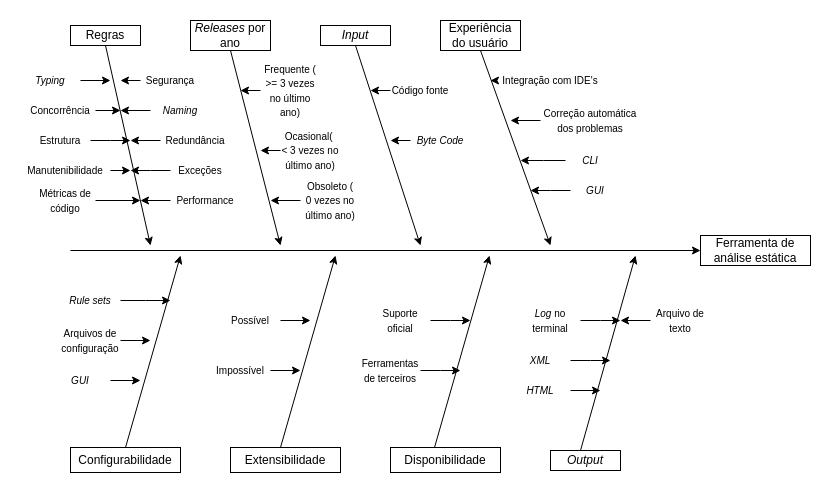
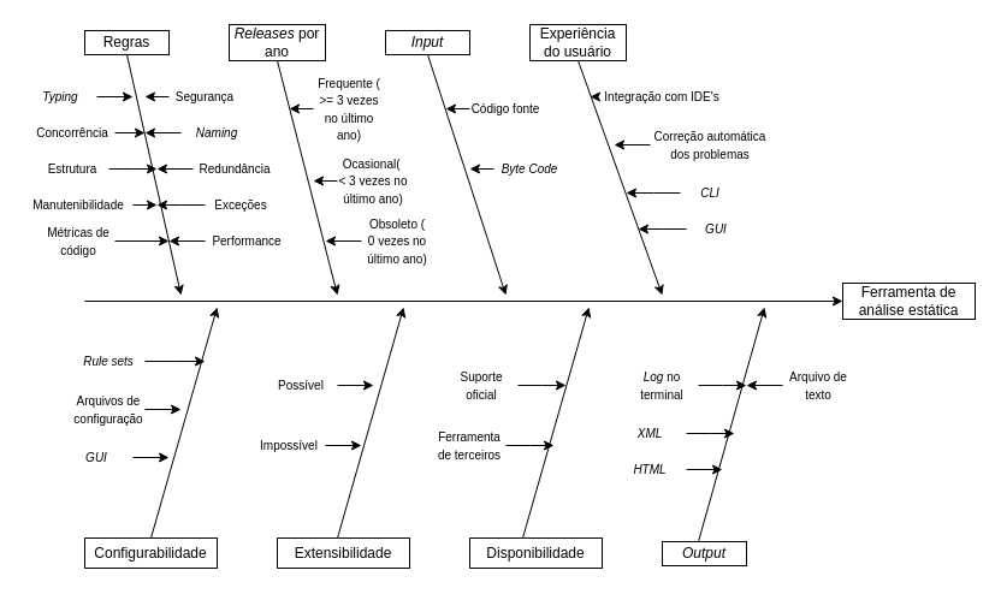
  <mxCell id="0" />
  <mxCell id="1" parent="0" />
  <mxCell id="2" value="Ferramenta de análise estática" style="rounded=0;whiteSpace=wrap;html=1;" parent="1" vertex="1"><mxGeometry x="700" y="235" width="110" height="30" as="geometry" /></mxCell>
  <mxCell id="3" value="" style="endArrow=classic;html=1;rounded=0;entryX=0;entryY=0.5;entryDx=0;entryDy=0;" parent="1" target="2" edge="1"><mxGeometry width="50" height="50" relative="1" as="geometry"><mxPoint x="70" y="250" as="sourcePoint" /><mxPoint x="460" y="245" as="targetPoint" /></mxGeometry></mxCell>
  <mxCell id="4" value="Regras" style="rounded=0;whiteSpace=wrap;html=1;" parent="1" vertex="1"><mxGeometry x="70" y="25" width="70" height="20" as="geometry" /></mxCell>
  <mxCell id="5" value="&lt;i&gt;Releases&lt;/i&gt;&amp;nbsp;por ano" style="rounded=0;whiteSpace=wrap;html=1;" parent="1" vertex="1"><mxGeometry x="190" y="20" width="80" height="30" as="geometry" /></mxCell>
  <mxCell id="6" value="&lt;i&gt;Input&lt;/i&gt;" style="rounded=0;whiteSpace=wrap;html=1;" parent="1" vertex="1"><mxGeometry x="320" y="25" width="70" height="20" as="geometry" /></mxCell>
  <mxCell id="7" value="Configurabilidade" style="rounded=0;whiteSpace=wrap;html=1;" parent="1" vertex="1"><mxGeometry x="70" y="447" width="110" height="25" as="geometry" /></mxCell>
  <mxCell id="8" value="Extensibilidade" style="rounded=0;whiteSpace=wrap;html=1;" parent="1" vertex="1"><mxGeometry x="230" y="447" width="110" height="25" as="geometry" /></mxCell>
  <mxCell id="9" value="Disponibilidade" style="rounded=0;whiteSpace=wrap;html=1;" parent="1" vertex="1"><mxGeometry x="390" y="447" width="110" height="25" as="geometry" /></mxCell>
  <mxCell id="10" value="Experiência do usuário" style="rounded=0;whiteSpace=wrap;html=1;" parent="1" vertex="1"><mxGeometry x="440" y="20" width="80" height="30" as="geometry" /></mxCell>
  <mxCell id="11" value="&lt;i&gt;Output&lt;/i&gt;" style="rounded=0;whiteSpace=wrap;html=1;" parent="1" vertex="1"><mxGeometry x="550" y="450" width="70" height="20" as="geometry" /></mxCell>
  <mxCell id="12" value="" style="endArrow=classic;html=1;rounded=0;exitX=0.5;exitY=1;exitDx=0;exitDy=0;" parent="1" source="4" edge="1"><mxGeometry width="50" height="50" relative="1" as="geometry"><mxPoint x="410" y="295" as="sourcePoint" /><mxPoint x="150" y="245" as="targetPoint" /></mxGeometry></mxCell>
  <mxCell id="13" value="" style="endArrow=classic;html=1;rounded=0;exitX=0.5;exitY=1;exitDx=0;exitDy=0;" parent="1" source="5" edge="1"><mxGeometry width="50" height="50" relative="1" as="geometry"><mxPoint x="410" y="295" as="sourcePoint" /><mxPoint x="280" y="245" as="targetPoint" /></mxGeometry></mxCell>
  <mxCell id="14" value="" style="endArrow=classic;html=1;rounded=0;exitX=0.5;exitY=1;exitDx=0;exitDy=0;" parent="1" source="6" edge="1"><mxGeometry width="50" height="50" relative="1" as="geometry"><mxPoint x="410" y="295" as="sourcePoint" /><mxPoint x="420" y="245" as="targetPoint" /></mxGeometry></mxCell>
  <mxCell id="15" value="" style="endArrow=classic;html=1;rounded=0;exitX=0.5;exitY=1;exitDx=0;exitDy=0;" parent="1" source="10" edge="1"><mxGeometry width="50" height="50" relative="1" as="geometry"><mxPoint x="410" y="295" as="sourcePoint" /><mxPoint x="550" y="245" as="targetPoint" /></mxGeometry></mxCell>
  <mxCell id="16" value="" style="endArrow=classic;html=1;rounded=0;exitX=0.5;exitY=0;exitDx=0;exitDy=0;" parent="1" source="7" edge="1"><mxGeometry width="50" height="50" relative="1" as="geometry"><mxPoint x="410" y="295" as="sourcePoint" /><mxPoint x="180" y="255" as="targetPoint" /></mxGeometry></mxCell>
  <mxCell id="17" value="" style="endArrow=classic;html=1;rounded=0;exitX=0.5;exitY=0;exitDx=0;exitDy=0;" parent="1" edge="1"><mxGeometry width="50" height="50" relative="1" as="geometry"><mxPoint x="280" y="447" as="sourcePoint" /><mxPoint x="335" y="255" as="targetPoint" /></mxGeometry></mxCell>
  <mxCell id="18" value="" style="endArrow=classic;html=1;rounded=0;exitX=0.5;exitY=0;exitDx=0;exitDy=0;" parent="1" edge="1"><mxGeometry width="50" height="50" relative="1" as="geometry"><mxPoint x="434" y="447" as="sourcePoint" /><mxPoint x="489" y="255" as="targetPoint" /></mxGeometry></mxCell>
  <mxCell id="19" value="" style="endArrow=classic;html=1;rounded=0;exitX=0.5;exitY=0;exitDx=0;exitDy=0;" parent="1" edge="1"><mxGeometry width="50" height="50" relative="1" as="geometry"><mxPoint x="580" y="450" as="sourcePoint" /><mxPoint x="635" y="255" as="targetPoint" /></mxGeometry></mxCell>
  <mxCell id="20" style="edgeStyle=orthogonalEdgeStyle;rounded=0;orthogonalLoop=1;jettySize=auto;html=1;exitX=0;exitY=0.5;exitDx=0;exitDy=0;" parent="1" source="21" edge="1"><mxGeometry relative="1" as="geometry"><mxPoint x="120" y="80" as="targetPoint" /></mxGeometry></mxCell>
  <mxCell id="21" value="&lt;font style=&quot;font-size: 10px;&quot;&gt;Segurança&lt;/font&gt;" style="text;html=1;strokeColor=none;fillColor=none;align=center;verticalAlign=middle;whiteSpace=wrap;rounded=0;" parent="1" vertex="1"><mxGeometry x="140" y="65" width="60" height="30" as="geometry" /></mxCell>
  <mxCell id="22" style="edgeStyle=orthogonalEdgeStyle;rounded=0;orthogonalLoop=1;jettySize=auto;html=1;exitX=1;exitY=0.5;exitDx=0;exitDy=0;" parent="1" source="23" edge="1"><mxGeometry relative="1" as="geometry"><mxPoint x="110" y="80" as="targetPoint" /></mxGeometry></mxCell>
  <mxCell id="23" value="&lt;font style=&quot;font-size: 10px;&quot;&gt;&lt;i&gt;Typing&lt;/i&gt;&lt;/font&gt;" style="text;html=1;strokeColor=none;fillColor=none;align=center;verticalAlign=middle;whiteSpace=wrap;rounded=0;" parent="1" vertex="1"><mxGeometry y="65" width="60" height="30" as="geometry" x="20" /></mxCell>
  <mxCell id="24" style="edgeStyle=orthogonalEdgeStyle;rounded=0;orthogonalLoop=1;jettySize=auto;html=1;exitX=0;exitY=0.5;exitDx=0;exitDy=0;" parent="1" source="25" edge="1"><mxGeometry relative="1" as="geometry"><mxPoint x="120" y="110" as="targetPoint" /></mxGeometry></mxCell>
  <mxCell id="25" value="&lt;font style=&quot;font-size: 10px;&quot;&gt;&lt;i&gt;Naming&lt;/i&gt;&lt;/font&gt;" style="text;html=1;strokeColor=none;fillColor=none;align=center;verticalAlign=middle;whiteSpace=wrap;rounded=0;" parent="1" vertex="1"><mxGeometry x="150" y="95" width="60" height="30" as="geometry" /></mxCell>
  <mxCell id="26" style="edgeStyle=orthogonalEdgeStyle;rounded=0;orthogonalLoop=1;jettySize=auto;html=1;exitX=1;exitY=0.5;exitDx=0;exitDy=0;" parent="1" source="27" edge="1"><mxGeometry relative="1" as="geometry"><mxPoint x="120" y="110" as="targetPoint" /></mxGeometry></mxCell>
  <mxCell id="27" value="&lt;font style=&quot;font-size: 10px;&quot;&gt;Concorrência&lt;/font&gt;" style="text;html=1;strokeColor=none;fillColor=none;align=center;verticalAlign=middle;whiteSpace=wrap;rounded=0;" parent="1" vertex="1"><mxGeometry x="25" y="95" width="70" height="30" as="geometry" /></mxCell>
  <mxCell id="28" style="edgeStyle=orthogonalEdgeStyle;rounded=0;orthogonalLoop=1;jettySize=auto;html=1;exitX=0;exitY=0.5;exitDx=0;exitDy=0;" parent="1" source="29" edge="1"><mxGeometry relative="1" as="geometry"><mxPoint x="130" y="140" as="targetPoint" /></mxGeometry></mxCell>
  <mxCell id="29" value="&lt;span style=&quot;font-size: 10px;&quot;&gt;Redundância&lt;/span&gt;" style="text;html=1;strokeColor=none;fillColor=none;align=center;verticalAlign=middle;whiteSpace=wrap;rounded=0;" parent="1" vertex="1"><mxGeometry x="160" y="125" width="70" height="30" as="geometry" /></mxCell>
  <mxCell id="30" style="edgeStyle=orthogonalEdgeStyle;rounded=0;orthogonalLoop=1;jettySize=auto;html=1;exitX=1;exitY=0.5;exitDx=0;exitDy=0;" parent="1" source="31" edge="1"><mxGeometry relative="1" as="geometry"><mxPoint x="130" y="140" as="targetPoint" /></mxGeometry></mxCell>
  <mxCell id="31" value="&lt;span style=&quot;font-size: 10px;&quot;&gt;Estrutura&lt;/span&gt;" style="text;html=1;strokeColor=none;fillColor=none;align=center;verticalAlign=middle;whiteSpace=wrap;rounded=0;" parent="1" vertex="1"><mxGeometry x="30" y="125" width="60" height="30" as="geometry" /></mxCell>
  <mxCell id="32" style="edgeStyle=orthogonalEdgeStyle;rounded=0;orthogonalLoop=1;jettySize=auto;html=1;exitX=0;exitY=0.5;exitDx=0;exitDy=0;" parent="1" source="33" edge="1"><mxGeometry relative="1" as="geometry"><mxPoint x="130" y="170" as="targetPoint" /></mxGeometry></mxCell>
  <mxCell id="33" value="&lt;span style=&quot;font-size: 10px;&quot;&gt;Exceções&lt;/span&gt;" style="text;html=1;strokeColor=none;fillColor=none;align=center;verticalAlign=middle;whiteSpace=wrap;rounded=0;" parent="1" vertex="1"><mxGeometry x="170" y="155" width="60" height="30" as="geometry" /></mxCell>
  <mxCell id="34" style="edgeStyle=orthogonalEdgeStyle;rounded=0;orthogonalLoop=1;jettySize=auto;html=1;exitX=1;exitY=0.5;exitDx=0;exitDy=0;" parent="1" source="35" edge="1"><mxGeometry relative="1" as="geometry"><mxPoint x="130" y="170" as="targetPoint" /></mxGeometry></mxCell>
  <mxCell id="35" value="&lt;font style=&quot;font-size: 10px;&quot;&gt;Manutenibilidade&lt;/font&gt;" style="text;html=1;strokeColor=none;fillColor=none;align=center;verticalAlign=middle;whiteSpace=wrap;rounded=0;" parent="1" vertex="1"><mxGeometry y="155" width="90" height="30" as="geometry" x="20" /></mxCell>
  <mxCell id="36" style="edgeStyle=orthogonalEdgeStyle;rounded=0;orthogonalLoop=1;jettySize=auto;html=1;exitX=1;exitY=0.5;exitDx=0;exitDy=0;" parent="1" source="37" edge="1"><mxGeometry relative="1" as="geometry"><mxPoint x="140" y="200" as="targetPoint" /></mxGeometry></mxCell>
  <mxCell id="37" value="&lt;font style=&quot;font-size: 10px;&quot;&gt;Métricas de código&lt;/font&gt;" style="text;html=1;strokeColor=none;fillColor=none;align=center;verticalAlign=middle;whiteSpace=wrap;rounded=0;" parent="1" vertex="1"><mxGeometry x="35" y="185" width="60" height="30" as="geometry" /></mxCell>
  <mxCell id="38" style="edgeStyle=orthogonalEdgeStyle;rounded=0;orthogonalLoop=1;jettySize=auto;html=1;exitX=0;exitY=0.5;exitDx=0;exitDy=0;" parent="1" source="39" edge="1"><mxGeometry relative="1" as="geometry"><mxPoint x="140" y="200" as="targetPoint" /></mxGeometry></mxCell>
  <mxCell id="39" value="&lt;span style=&quot;font-size: 10px;&quot;&gt;Performance&lt;/span&gt;" style="text;html=1;strokeColor=none;fillColor=none;align=center;verticalAlign=middle;whiteSpace=wrap;rounded=0;" parent="1" vertex="1"><mxGeometry x="170" y="185" width="70" height="30" as="geometry" /></mxCell>
  <mxCell id="40" style="edgeStyle=orthogonalEdgeStyle;rounded=0;orthogonalLoop=1;jettySize=auto;html=1;exitX=0;exitY=0.5;exitDx=0;exitDy=0;" parent="1" source="41" edge="1"><mxGeometry relative="1" as="geometry"><mxPoint x="240" y="90" as="targetPoint" /></mxGeometry></mxCell>
  <mxCell id="41" value="&lt;font style=&quot;font-size: 10px;&quot;&gt;Frequente ( &amp;gt;= 3 vezes no último ano)&lt;/font&gt;" style="text;html=1;strokeColor=none;fillColor=none;align=center;verticalAlign=middle;whiteSpace=wrap;rounded=0;" parent="1" vertex="1"><mxGeometry x="260" y="75" width="60" height="30" as="geometry" /></mxCell>
  <mxCell id="42" style="edgeStyle=orthogonalEdgeStyle;rounded=0;orthogonalLoop=1;jettySize=auto;html=1;exitX=0;exitY=0.5;exitDx=0;exitDy=0;" parent="1" source="43" edge="1"><mxGeometry relative="1" as="geometry"><mxPoint x="260" y="150" as="targetPoint" /></mxGeometry></mxCell>
  <mxCell id="43" value="&lt;font style=&quot;font-size: 10px;&quot;&gt;Ocasional(&amp;nbsp; &amp;lt; 3 vezes no último ano)&lt;/font&gt;" style="text;html=1;strokeColor=none;fillColor=none;align=center;verticalAlign=middle;whiteSpace=wrap;rounded=0;" parent="1" vertex="1"><mxGeometry x="280" y="135" width="60" height="30" as="geometry" /></mxCell>
  <mxCell id="44" style="edgeStyle=orthogonalEdgeStyle;rounded=0;orthogonalLoop=1;jettySize=auto;html=1;exitX=0;exitY=0.5;exitDx=0;exitDy=0;" parent="1" source="45" edge="1"><mxGeometry relative="1" as="geometry"><mxPoint x="270" y="200" as="targetPoint" /></mxGeometry></mxCell>
  <mxCell id="45" value="&lt;font style=&quot;font-size: 10px;&quot;&gt;Obsoleto (&lt;br&gt;0 vezes no último ano)&lt;br&gt;&lt;/font&gt;" style="text;html=1;strokeColor=none;fillColor=none;align=center;verticalAlign=middle;whiteSpace=wrap;rounded=0;" parent="1" vertex="1"><mxGeometry x="300" y="185" width="60" height="30" as="geometry" /></mxCell>
  <mxCell id="46" style="edgeStyle=orthogonalEdgeStyle;rounded=0;orthogonalLoop=1;jettySize=auto;html=1;exitX=0;exitY=0.5;exitDx=0;exitDy=0;" parent="1" source="47" edge="1"><mxGeometry relative="1" as="geometry"><mxPoint x="370" y="90" as="targetPoint" /></mxGeometry></mxCell>
  <mxCell id="47" value="&lt;font style=&quot;font-size: 10px;&quot;&gt;Código fonte&lt;/font&gt;" style="text;html=1;strokeColor=none;fillColor=none;align=center;verticalAlign=middle;whiteSpace=wrap;rounded=0;" parent="1" vertex="1"><mxGeometry x="390" y="75" width="60" height="30" as="geometry" /></mxCell>
  <mxCell id="48" style="edgeStyle=orthogonalEdgeStyle;rounded=0;orthogonalLoop=1;jettySize=auto;html=1;exitX=0;exitY=0.5;exitDx=0;exitDy=0;" parent="1" source="49" edge="1"><mxGeometry relative="1" as="geometry"><mxPoint x="390" y="140" as="targetPoint" /></mxGeometry></mxCell>
  <mxCell id="49" value="&lt;font style=&quot;font-size: 10px;&quot;&gt;&lt;i&gt;Byte Code&lt;/i&gt;&lt;/font&gt;" style="text;html=1;strokeColor=none;fillColor=none;align=center;verticalAlign=middle;whiteSpace=wrap;rounded=0;" parent="1" vertex="1"><mxGeometry x="410" y="125" width="60" height="30" as="geometry" /></mxCell>
  <mxCell id="50" style="edgeStyle=orthogonalEdgeStyle;rounded=0;orthogonalLoop=1;jettySize=auto;html=1;exitX=0;exitY=0.5;exitDx=0;exitDy=0;" parent="1" source="51" edge="1"><mxGeometry relative="1" as="geometry"><mxPoint x="490" y="80" as="targetPoint" /></mxGeometry></mxCell>
  <mxCell id="51" value="&lt;font style=&quot;font-size: 10px;&quot;&gt;Integração com IDE's&lt;/font&gt;" style="text;html=1;strokeColor=none;fillColor=none;align=center;verticalAlign=middle;whiteSpace=wrap;rounded=0;" parent="1" vertex="1"><mxGeometry x="495" y="65" width="110" height="30" as="geometry" /></mxCell>
  <mxCell id="52" style="edgeStyle=orthogonalEdgeStyle;rounded=0;orthogonalLoop=1;jettySize=auto;html=1;exitX=0;exitY=0.5;exitDx=0;exitDy=0;" parent="1" source="53" edge="1"><mxGeometry relative="1" as="geometry"><mxPoint x="510" y="120" as="targetPoint" /></mxGeometry></mxCell>
  <mxCell id="53" value="&lt;font style=&quot;font-size: 10px;&quot;&gt;Correção automática dos problemas&lt;/font&gt;" style="text;html=1;strokeColor=none;fillColor=none;align=center;verticalAlign=middle;whiteSpace=wrap;rounded=0;" parent="1" vertex="1"><mxGeometry x="540" y="105" width="100" height="30" as="geometry" /></mxCell>
  <mxCell id="54" style="edgeStyle=orthogonalEdgeStyle;rounded=0;orthogonalLoop=1;jettySize=auto;html=1;exitX=0;exitY=0.5;exitDx=0;exitDy=0;" parent="1" source="55" edge="1"><mxGeometry relative="1" as="geometry"><mxPoint x="520" y="160" as="targetPoint" /></mxGeometry></mxCell>
  <mxCell id="55" value="&lt;span style=&quot;font-size: 10px;&quot;&gt;&lt;i&gt;CLI&lt;/i&gt;&lt;/span&gt;" style="text;html=1;strokeColor=none;fillColor=none;align=center;verticalAlign=middle;whiteSpace=wrap;rounded=0;" parent="1" vertex="1"><mxGeometry x="565" y="145" width="50" height="30" as="geometry" /></mxCell>
  <mxCell id="56" style="edgeStyle=orthogonalEdgeStyle;rounded=0;orthogonalLoop=1;jettySize=auto;html=1;exitX=0;exitY=0.5;exitDx=0;exitDy=0;" parent="1" source="57" edge="1"><mxGeometry relative="1" as="geometry"><mxPoint x="530" y="190" as="targetPoint" /></mxGeometry></mxCell>
  <mxCell id="57" value="&lt;span style=&quot;font-size: 10px;&quot;&gt;&lt;i&gt;GUI&lt;/i&gt;&lt;/span&gt;" style="text;html=1;strokeColor=none;fillColor=none;align=center;verticalAlign=middle;whiteSpace=wrap;rounded=0;" parent="1" vertex="1"><mxGeometry x="570" y="175" width="50" height="30" as="geometry" /></mxCell>
  <mxCell id="58" style="edgeStyle=orthogonalEdgeStyle;rounded=0;orthogonalLoop=1;jettySize=auto;html=1;exitX=1;exitY=0.5;exitDx=0;exitDy=0;" parent="1" source="59" edge="1"><mxGeometry relative="1" as="geometry"><mxPoint x="170" y="300" as="targetPoint" /></mxGeometry></mxCell>
  <mxCell id="59" value="&lt;span style=&quot;font-size: 10px;&quot;&gt;&lt;i&gt;Rule sets&lt;/i&gt;&lt;/span&gt;" style="text;html=1;strokeColor=none;fillColor=none;align=center;verticalAlign=middle;whiteSpace=wrap;rounded=0;" parent="1" vertex="1"><mxGeometry x="60" y="285" width="60" height="30" as="geometry" /></mxCell>
  <mxCell id="60" style="edgeStyle=orthogonalEdgeStyle;rounded=0;orthogonalLoop=1;jettySize=auto;html=1;exitX=1;exitY=0.5;exitDx=0;exitDy=0;" parent="1" source="61" edge="1"><mxGeometry relative="1" as="geometry"><mxPoint x="150" y="340" as="targetPoint" /></mxGeometry></mxCell>
  <mxCell id="61" value="&lt;span style=&quot;font-size: 10px;&quot;&gt;Arquivos de configuração&lt;/span&gt;" style="text;html=1;strokeColor=none;fillColor=none;align=center;verticalAlign=middle;whiteSpace=wrap;rounded=0;" parent="1" vertex="1"><mxGeometry x="60" y="325" width="60" height="30" as="geometry" /></mxCell>
  <mxCell id="62" style="edgeStyle=orthogonalEdgeStyle;rounded=0;orthogonalLoop=1;jettySize=auto;html=1;exitX=1;exitY=0.5;exitDx=0;exitDy=0;" parent="1" source="63" edge="1"><mxGeometry relative="1" as="geometry"><mxPoint x="140" y="380" as="targetPoint" /></mxGeometry></mxCell>
  <mxCell id="63" value="&lt;span style=&quot;font-size: 10px;&quot;&gt;&lt;i&gt;GUI&lt;/i&gt;&lt;/span&gt;" style="text;html=1;strokeColor=none;fillColor=none;align=center;verticalAlign=middle;whiteSpace=wrap;rounded=0;" parent="1" vertex="1"><mxGeometry x="50" y="365" width="60" height="30" as="geometry" /></mxCell>
  <mxCell id="64" style="edgeStyle=orthogonalEdgeStyle;rounded=0;orthogonalLoop=1;jettySize=auto;html=1;exitX=1;exitY=0.5;exitDx=0;exitDy=0;" parent="1" source="65" edge="1"><mxGeometry relative="1" as="geometry"><mxPoint x="310" y="320" as="targetPoint" /></mxGeometry></mxCell>
  <mxCell id="65" value="&lt;span style=&quot;font-size: 10px;&quot;&gt;Possível&lt;/span&gt;" style="text;html=1;strokeColor=none;fillColor=none;align=center;verticalAlign=middle;whiteSpace=wrap;rounded=0;" parent="1" vertex="1"><mxGeometry x="220" y="305" width="60" height="30" as="geometry" /></mxCell>
  <mxCell id="66" style="edgeStyle=orthogonalEdgeStyle;rounded=0;orthogonalLoop=1;jettySize=auto;html=1;exitX=1;exitY=0.5;exitDx=0;exitDy=0;" parent="1" source="67" edge="1"><mxGeometry relative="1" as="geometry"><mxPoint x="300" y="370" as="targetPoint" /></mxGeometry></mxCell>
  <mxCell id="67" value="&lt;span style=&quot;font-size: 10px;&quot;&gt;Impossível&lt;/span&gt;" style="text;html=1;strokeColor=none;fillColor=none;align=center;verticalAlign=middle;whiteSpace=wrap;rounded=0;" parent="1" vertex="1"><mxGeometry x="210" y="355" width="60" height="30" as="geometry" /></mxCell>
  <mxCell id="68" style="edgeStyle=orthogonalEdgeStyle;rounded=0;orthogonalLoop=1;jettySize=auto;html=1;exitX=1;exitY=0.5;exitDx=0;exitDy=0;" parent="1" source="69" edge="1"><mxGeometry relative="1" as="geometry"><mxPoint x="470" y="320" as="targetPoint" /></mxGeometry></mxCell>
  <mxCell id="69" value="&lt;span style=&quot;font-size: 10px;&quot;&gt;Suporte oficial&lt;/span&gt;" style="text;html=1;strokeColor=none;fillColor=none;align=center;verticalAlign=middle;whiteSpace=wrap;rounded=0;" parent="1" vertex="1"><mxGeometry x="370" y="305" width="60" height="30" as="geometry" /></mxCell>
  <mxCell id="70" style="edgeStyle=orthogonalEdgeStyle;rounded=0;orthogonalLoop=1;jettySize=auto;html=1;exitX=1;exitY=0.5;exitDx=0;exitDy=0;" parent="1" source="71" edge="1"><mxGeometry relative="1" as="geometry"><mxPoint x="460" y="370" as="targetPoint" /></mxGeometry></mxCell>
- <mxCell id="71" value="&lt;span style=&quot;font-size: 10px;&quot;&gt;Ferramentas de terceiros&lt;/span&gt;" style="text;html=1;strokeColor=none;fillColor=none;align=center;verticalAlign=middle;whiteSpace=wrap;rounded=0;" parent="1" vertex="1"><mxGeometry x="360" y="355" width="60" height="30" as="geometry" /></mxCell>
+ <mxCell id="71" value="&lt;span style=&quot;font-size: 10px;&quot;&gt;Ferramenta de terceiros&lt;/span&gt;" style="text;html=1;strokeColor=none;fillColor=none;align=center;verticalAlign=middle;whiteSpace=wrap;rounded=0;" parent="1" vertex="1"><mxGeometry x="360" y="355" width="60" height="30" as="geometry" /></mxCell>
  <mxCell id="72" style="edgeStyle=orthogonalEdgeStyle;rounded=0;orthogonalLoop=1;jettySize=auto;html=1;exitX=1;exitY=0.5;exitDx=0;exitDy=0;" parent="1" source="73" edge="1"><mxGeometry relative="1" as="geometry"><mxPoint x="620" y="320" as="targetPoint" /></mxGeometry></mxCell>
  <mxCell id="73" value="&lt;span style=&quot;font-size: 10px;&quot;&gt;&lt;i&gt;Log&lt;/i&gt;&amp;nbsp;no terminal&lt;/span&gt;" style="text;html=1;strokeColor=none;fillColor=none;align=center;verticalAlign=middle;whiteSpace=wrap;rounded=0;" parent="1" vertex="1"><mxGeometry x="520" y="305" width="60" height="30" as="geometry" /></mxCell>
  <mxCell id="74" style="edgeStyle=orthogonalEdgeStyle;rounded=0;orthogonalLoop=1;jettySize=auto;html=1;exitX=1;exitY=0.5;exitDx=0;exitDy=0;" parent="1" source="75" edge="1"><mxGeometry relative="1" as="geometry"><mxPoint x="610" y="360" as="targetPoint" /></mxGeometry></mxCell>
  <mxCell id="75" value="&lt;span style=&quot;font-size: 10px;&quot;&gt;&lt;i&gt;XML&lt;/i&gt;&lt;/span&gt;" style="text;html=1;strokeColor=none;fillColor=none;align=center;verticalAlign=middle;whiteSpace=wrap;rounded=0;" parent="1" vertex="1"><mxGeometry x="510" y="345" width="60" height="30" as="geometry" /></mxCell>
  <mxCell id="76" style="edgeStyle=orthogonalEdgeStyle;rounded=0;orthogonalLoop=1;jettySize=auto;html=1;exitX=1;exitY=0.5;exitDx=0;exitDy=0;" parent="1" source="77" edge="1"><mxGeometry relative="1" as="geometry"><mxPoint x="600" y="390" as="targetPoint" /></mxGeometry></mxCell>
  <mxCell id="77" value="&lt;span style=&quot;font-size: 10px;&quot;&gt;&lt;i&gt;HTML&lt;/i&gt;&lt;/span&gt;" style="text;html=1;strokeColor=none;fillColor=none;align=center;verticalAlign=middle;whiteSpace=wrap;rounded=0;" parent="1" vertex="1"><mxGeometry x="510" y="375" width="60" height="30" as="geometry" /></mxCell>
  <mxCell id="78" style="edgeStyle=orthogonalEdgeStyle;rounded=0;orthogonalLoop=1;jettySize=auto;html=1;exitX=0;exitY=0.5;exitDx=0;exitDy=0;" parent="1" source="79" edge="1"><mxGeometry relative="1" as="geometry"><mxPoint x="620" y="320" as="targetPoint" /></mxGeometry></mxCell>
  <mxCell id="79" value="&lt;span style=&quot;font-size: 10px;&quot;&gt;Arquivo de texto&lt;/span&gt;" style="text;html=1;strokeColor=none;fillColor=none;align=center;verticalAlign=middle;whiteSpace=wrap;rounded=0;" parent="1" vertex="1"><mxGeometry x="650" y="305" width="60" height="30" as="geometry" /></mxCell>
